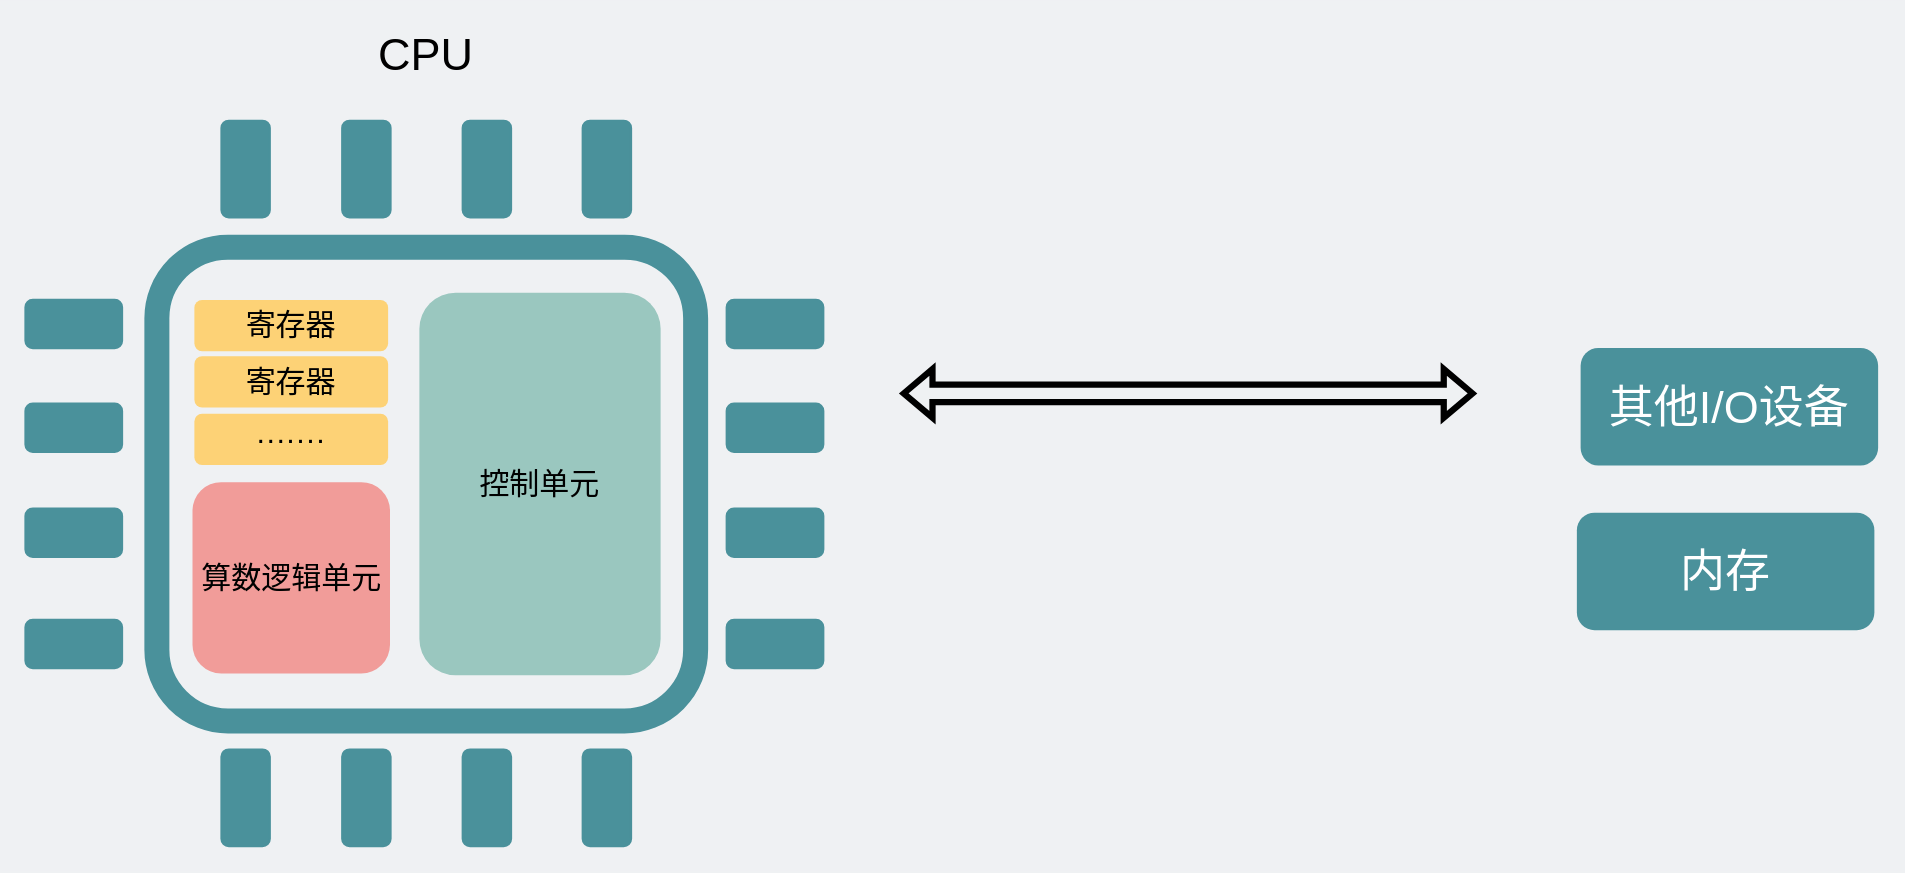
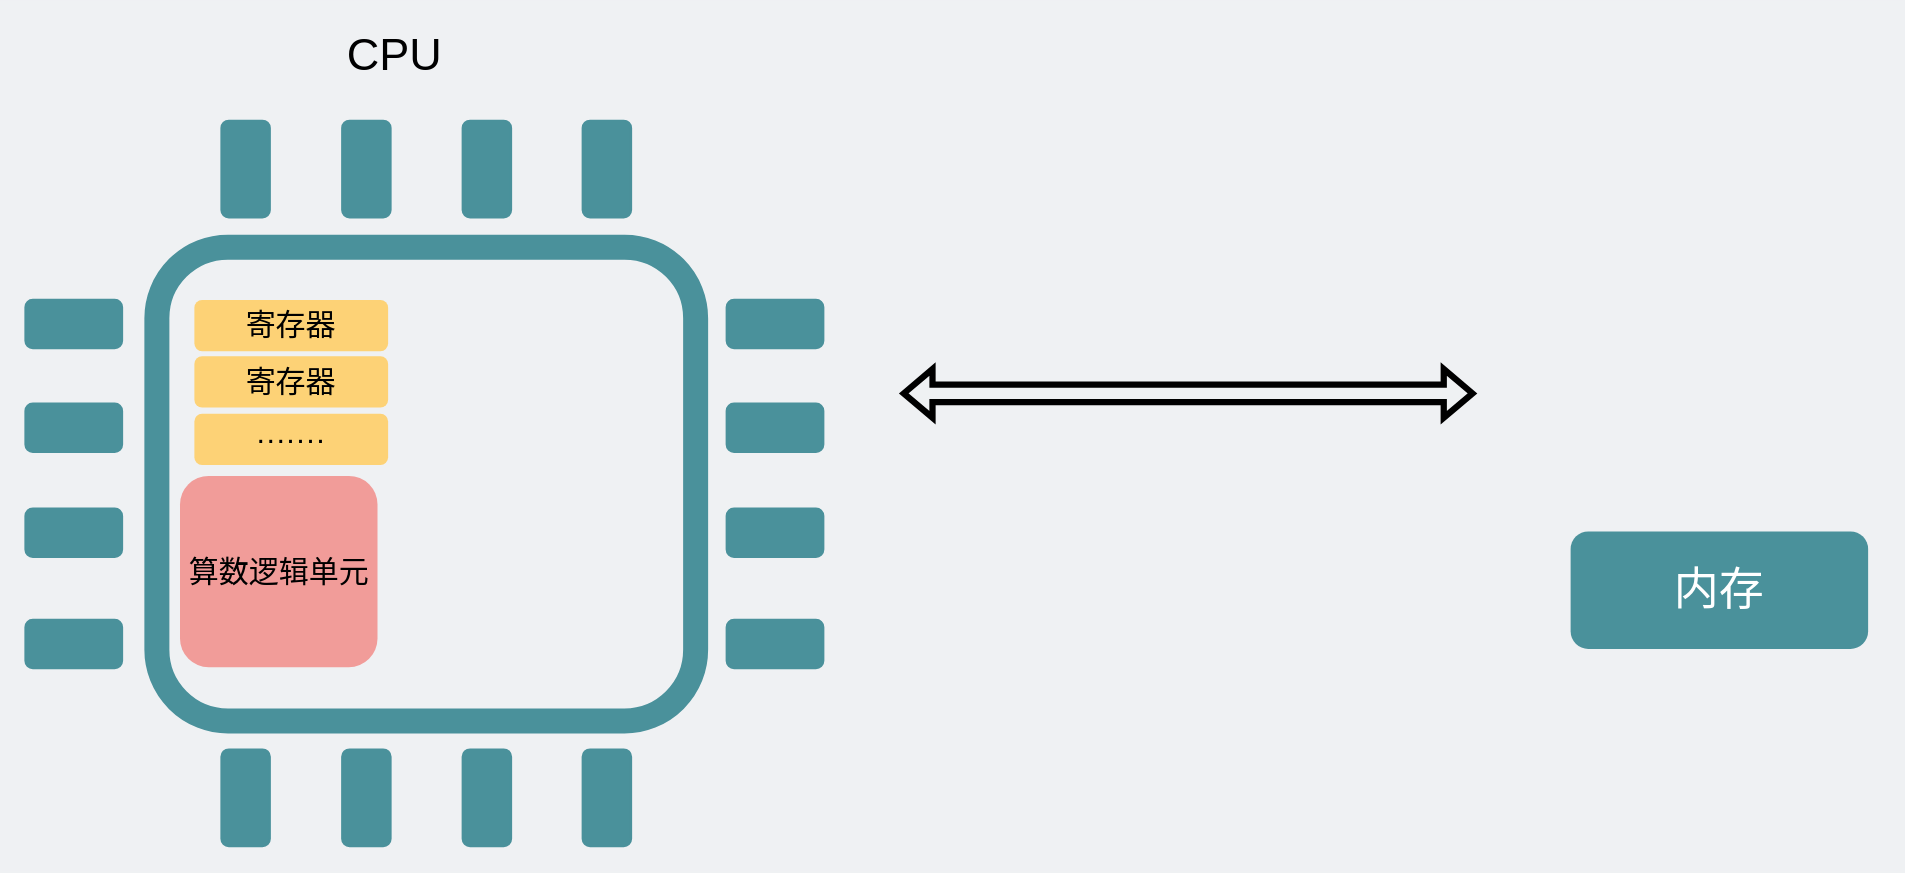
  <mxCell id="0" />
  <mxCell id="1" parent="0" />
  <mxCell id="2" value="" style="rounded=1;whiteSpace=wrap;html=1;fontSize=24;fillColor=none;strokeWidth=20;strokeColor=#4A919B;" parent="1" vertex="1"><mxGeometry x="125" y="197" width="431" height="379" as="geometry" /></mxCell>
  <mxCell id="3" value="寄存器" style="rounded=1;whiteSpace=wrap;html=1;fillColor=#FDD276;strokeColor=none;fontSize=24;" parent="1" vertex="1"><mxGeometry x="155" y="239.3" width="155" height="41" as="geometry" /></mxCell>
  <mxCell id="4" value="寄存器" style="rounded=1;whiteSpace=wrap;html=1;fillColor=#FDD276;strokeColor=none;fontSize=24;" parent="1" vertex="1"><mxGeometry x="155" y="284.3" width="155" height="41" as="geometry" /></mxCell>
  <mxCell id="5" value="·······" style="rounded=1;whiteSpace=wrap;html=1;fillColor=#FDD276;strokeColor=none;fontSize=24;" parent="1" vertex="1"><mxGeometry x="155" y="330.3" width="155" height="41" as="geometry" /></mxCell>
- <mxCell id="6" value="控制单元" style="rounded=1;whiteSpace=wrap;html=1;fillColor=#9AC7BF;strokeColor=none;fontSize=24;" parent="1" vertex="1"><mxGeometry x="335" y="233.5" width="193" height="306" as="geometry" /></mxCell>
- <mxCell id="7" value="算数逻辑单元" style="rounded=1;whiteSpace=wrap;html=1;fillColor=#F19C99;strokeColor=none;fontSize=24;" parent="1" vertex="1"><mxGeometry x="153.5" y="385" width="158" height="153" as="geometry" /></mxCell>
+ <mxCell id="7" value="算数逻辑单元" style="rounded=1;whiteSpace=wrap;html=1;fillColor=#F19C99;strokeColor=none;fontSize=24;" parent="1" vertex="1"><mxGeometry x="143.5" y="380" width="158" height="153" as="geometry" /></mxCell>
  <mxCell id="8" value="" style="rounded=1;whiteSpace=wrap;html=1;fontSize=24;strokeColor=#4A919B;strokeWidth=2;fillColor=#4A919B;" parent="1" vertex="1"><mxGeometry x="176.8" y="96" width="38.4" height="77" as="geometry" /></mxCell>
  <mxCell id="9" value="" style="rounded=1;whiteSpace=wrap;html=1;fontSize=24;strokeColor=#4A919B;strokeWidth=2;fillColor=#4A919B;" parent="1" vertex="1"><mxGeometry x="273.4" y="96" width="38.4" height="77" as="geometry" /></mxCell>
  <mxCell id="10" value="" style="rounded=1;whiteSpace=wrap;html=1;fontSize=24;strokeColor=#4A919B;strokeWidth=2;fillColor=#4A919B;" parent="1" vertex="1"><mxGeometry x="369.8" y="96" width="38.4" height="77" as="geometry" /></mxCell>
  <mxCell id="11" value="" style="rounded=1;whiteSpace=wrap;html=1;fontSize=24;strokeColor=#4A919B;strokeWidth=2;fillColor=#4A919B;" parent="1" vertex="1"><mxGeometry x="465.8" y="96" width="38.4" height="77" as="geometry" /></mxCell>
  <mxCell id="12" value="" style="rounded=1;whiteSpace=wrap;html=1;fontSize=24;strokeColor=#4A919B;strokeWidth=2;fillColor=#4A919B;" parent="1" vertex="1"><mxGeometry x="176.8" y="599" width="38.4" height="77" as="geometry" /></mxCell>
  <mxCell id="13" value="" style="rounded=1;whiteSpace=wrap;html=1;fontSize=24;strokeColor=#4A919B;strokeWidth=2;fillColor=#4A919B;" parent="1" vertex="1"><mxGeometry x="273.4" y="599" width="38.4" height="77" as="geometry" /></mxCell>
  <mxCell id="14" value="" style="rounded=1;whiteSpace=wrap;html=1;fontSize=24;strokeColor=#4A919B;strokeWidth=2;fillColor=#4A919B;" parent="1" vertex="1"><mxGeometry x="369.8" y="599" width="38.4" height="77" as="geometry" /></mxCell>
  <mxCell id="15" value="" style="rounded=1;whiteSpace=wrap;html=1;fontSize=24;strokeColor=#4A919B;strokeWidth=2;fillColor=#4A919B;" parent="1" vertex="1"><mxGeometry x="465.8" y="599" width="38.4" height="77" as="geometry" /></mxCell>
  <mxCell id="16" value="" style="rounded=1;whiteSpace=wrap;html=1;fontSize=24;strokeColor=#4A919B;strokeWidth=2;fillColor=#4A919B;direction=south;" parent="1" vertex="1"><mxGeometry x="20" y="495.3" width="77" height="38.4" as="geometry" /></mxCell>
  <mxCell id="17" value="" style="rounded=1;whiteSpace=wrap;html=1;fontSize=24;strokeColor=#4A919B;strokeWidth=2;fillColor=#4A919B;direction=south;" parent="1" vertex="1"><mxGeometry x="20" y="406.3" width="77" height="38.4" as="geometry" /></mxCell>
  <mxCell id="18" value="" style="rounded=1;whiteSpace=wrap;html=1;fontSize=24;strokeColor=#4A919B;strokeWidth=2;fillColor=#4A919B;direction=south;" parent="1" vertex="1"><mxGeometry x="20" y="322.3" width="77" height="38.4" as="geometry" /></mxCell>
  <mxCell id="19" value="" style="rounded=1;whiteSpace=wrap;html=1;fontSize=24;strokeColor=#4A919B;strokeWidth=2;fillColor=#4A919B;direction=south;" parent="1" vertex="1"><mxGeometry x="20" y="239.3" width="77" height="38.4" as="geometry" /></mxCell>
  <mxCell id="20" value="" style="rounded=1;whiteSpace=wrap;html=1;fontSize=24;strokeColor=#4A919B;strokeWidth=2;fillColor=#4A919B;direction=south;" parent="1" vertex="1"><mxGeometry x="581" y="495.3" width="77" height="38.4" as="geometry" /></mxCell>
  <mxCell id="21" value="" style="rounded=1;whiteSpace=wrap;html=1;fontSize=24;strokeColor=#4A919B;strokeWidth=2;fillColor=#4A919B;direction=south;" parent="1" vertex="1"><mxGeometry x="581" y="406.3" width="77" height="38.4" as="geometry" /></mxCell>
  <mxCell id="22" value="" style="rounded=1;whiteSpace=wrap;html=1;fontSize=24;strokeColor=#4A919B;strokeWidth=2;fillColor=#4A919B;direction=south;" parent="1" vertex="1"><mxGeometry x="581" y="322.3" width="77" height="38.4" as="geometry" /></mxCell>
  <mxCell id="23" value="" style="rounded=1;whiteSpace=wrap;html=1;fontSize=24;strokeColor=#4A919B;strokeWidth=2;fillColor=#4A919B;direction=south;" parent="1" vertex="1"><mxGeometry x="581" y="239.3" width="77" height="38.4" as="geometry" /></mxCell>
- <mxCell id="24" value="&lt;font style=&quot;font-size: 36px&quot; color=&quot;#000000&quot;&gt;CPU&lt;/font&gt;" style="text;html=1;strokeColor=none;fillColor=none;align=center;verticalAlign=middle;whiteSpace=wrap;rounded=0;fontSize=24;fontColor=#595959;" parent="1" vertex="1"><mxGeometry x="283" y="20" width="115" height="45" as="geometry" /></mxCell>
- <mxCell id="25" value="&lt;font style=&quot;font-size: 36px&quot; color=&quot;#ffffff&quot;&gt;内存&lt;/font&gt;" style="rounded=1;whiteSpace=wrap;html=1;strokeColor=none;fillColor=#4A919B;" parent="1" vertex="1"><mxGeometry x="1261" y="409.4" width="238" height="94" as="geometry" /></mxCell>
- <mxCell id="26" value="&lt;font style=&quot;font-size: 36px&quot; color=&quot;#ffffff&quot;&gt;其他I/O设备&lt;/font&gt;" style="rounded=1;whiteSpace=wrap;html=1;strokeColor=none;fillColor=#4A919B;" parent="1" vertex="1"><mxGeometry x="1264" y="277.7" width="238" height="94" as="geometry" /></mxCell>
+ <mxCell id="24" value="&lt;font style=&quot;font-size: 36px&quot; color=&quot;#000000&quot;&gt;CPU&lt;/font&gt;" style="text;html=1;strokeColor=none;fillColor=none;align=center;verticalAlign=middle;whiteSpace=wrap;rounded=0;fontSize=24;fontColor=#595959;" parent="1" vertex="1"><mxGeometry x="258" y="20" width="115" height="45" as="geometry" /></mxCell>
+ <mxCell id="25" value="&lt;font style=&quot;font-size: 36px&quot; color=&quot;#ffffff&quot;&gt;内存&lt;/font&gt;" style="rounded=1;whiteSpace=wrap;html=1;strokeColor=none;fillColor=#4A919B;" parent="1" vertex="1"><mxGeometry x="1256" y="424.4" width="238" height="94" as="geometry" /></mxCell>
  <mxCell id="27" value="" style="shape=flexArrow;endArrow=classic;startArrow=classic;html=1;rounded=0;fontSize=36;fontColor=#FFFFFF;strokeWidth=5;" edge="1" parent="1"><mxGeometry width="100" height="100" relative="1" as="geometry"><mxPoint x="720" y="314" as="sourcePoint" /><mxPoint x="1180" y="314" as="targetPoint" /></mxGeometry></mxCell>
